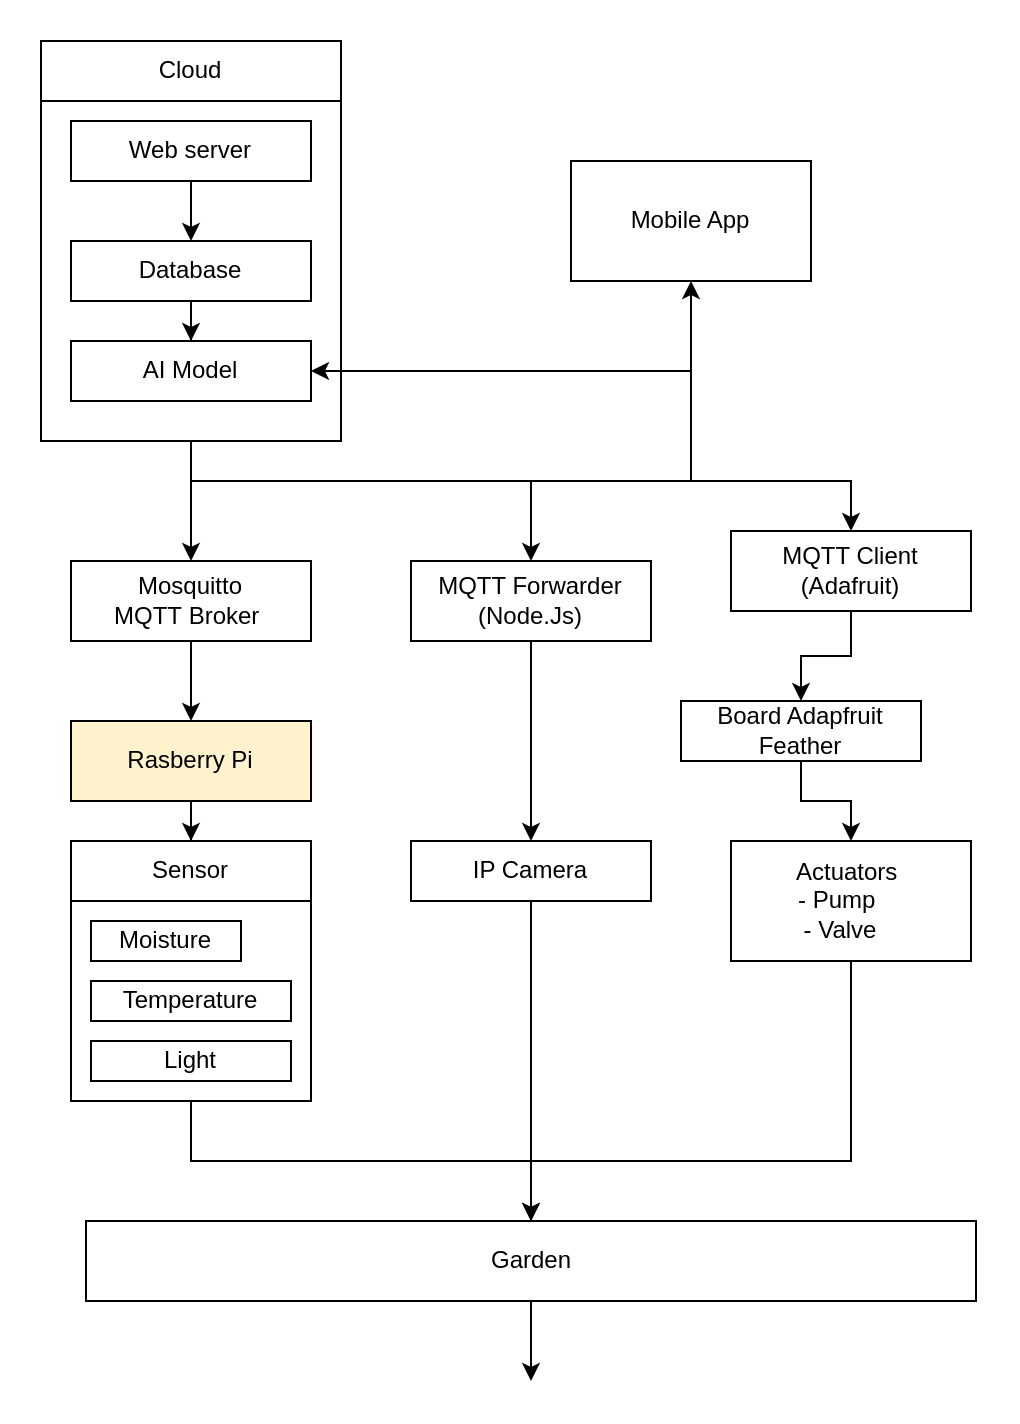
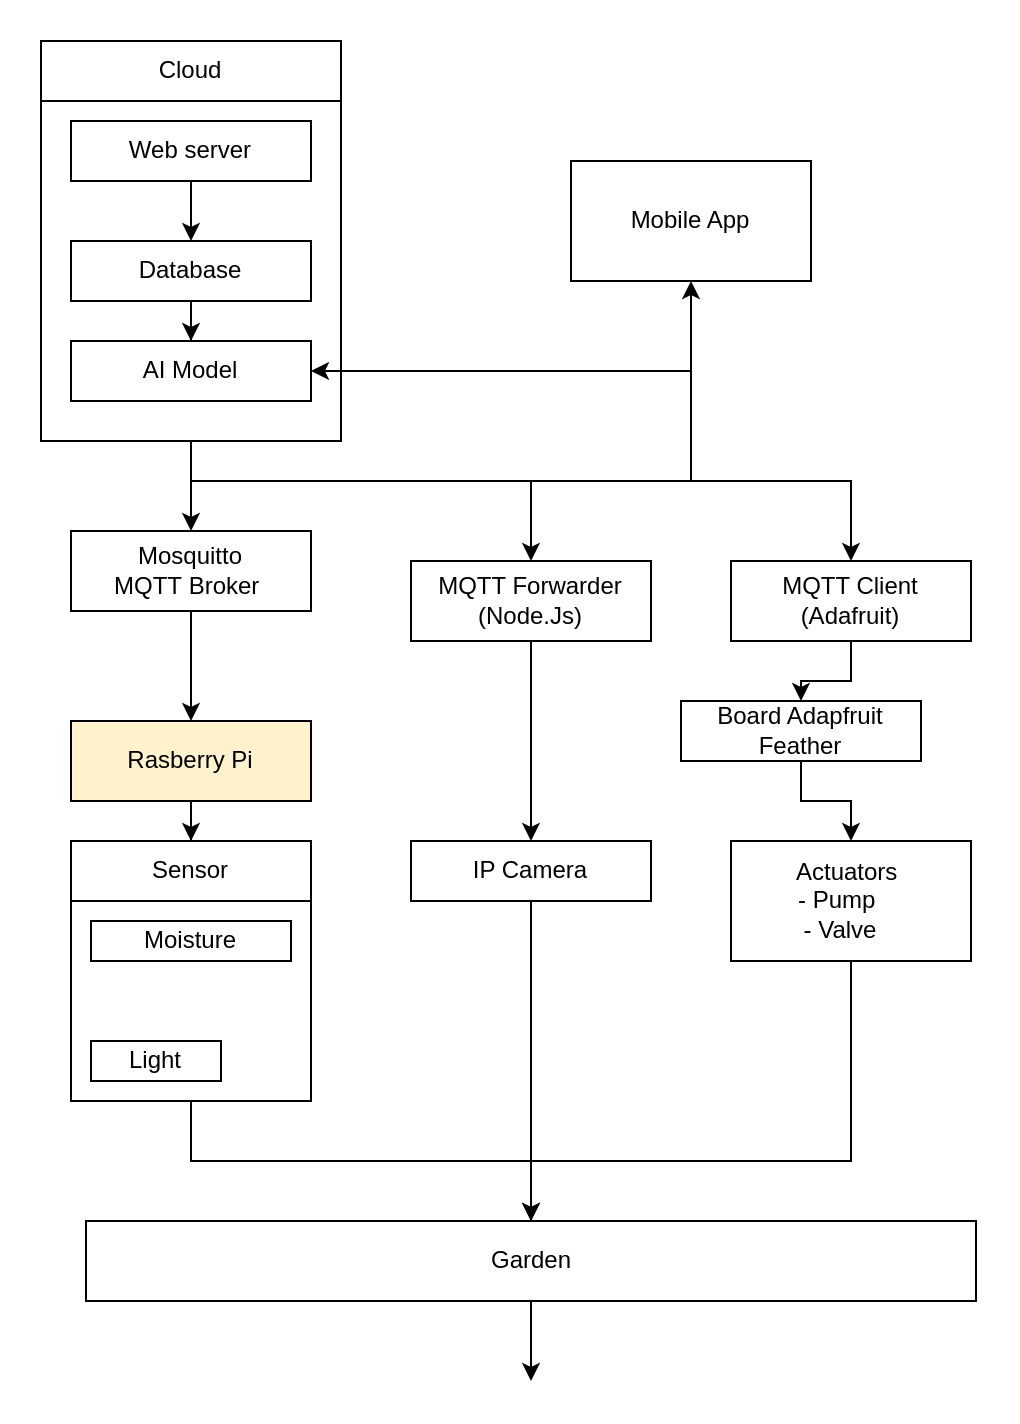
  <mxCell id="0" />
  <mxCell id="1" parent="0" />
  <mxCell id="2" style="edgeStyle=orthogonalEdgeStyle;rounded=0;orthogonalLoop=1;jettySize=auto;html=1;" edge="1" parent="1" source="3" target="5"><mxGeometry relative="1" as="geometry" /></mxCell>
  <mxCell id="3" value="Web server" style="rounded=0;whiteSpace=wrap;html=1;" vertex="1" parent="1"><mxGeometry x="35" y="60" width="120" height="30" as="geometry" /></mxCell>
  <mxCell id="4" style="edgeStyle=orthogonalEdgeStyle;rounded=0;orthogonalLoop=1;jettySize=auto;html=1;" edge="1" parent="1" source="5" target="6"><mxGeometry relative="1" as="geometry" /></mxCell>
  <mxCell id="5" value="Database" style="rounded=0;whiteSpace=wrap;html=1;" vertex="1" parent="1"><mxGeometry x="35" y="120" width="120" height="30" as="geometry" /></mxCell>
  <mxCell id="6" value="AI Model" style="rounded=0;whiteSpace=wrap;html=1;" vertex="1" parent="1"><mxGeometry x="35" y="170" width="120" height="30" as="geometry" /></mxCell>
  <mxCell id="7" value="Mobile App" style="rounded=0;whiteSpace=wrap;html=1;" vertex="1" parent="1"><mxGeometry x="285" y="80" width="120" height="60" as="geometry" /></mxCell>
  <mxCell id="8" style="edgeStyle=orthogonalEdgeStyle;rounded=0;orthogonalLoop=1;jettySize=auto;html=1;" edge="1" parent="1" source="11" target="13"><mxGeometry relative="1" as="geometry" /></mxCell>
  <mxCell id="9" style="edgeStyle=orthogonalEdgeStyle;rounded=0;orthogonalLoop=1;jettySize=auto;html=1;" edge="1" parent="1" source="11" target="15"><mxGeometry relative="1" as="geometry"><Array as="points"><mxPoint x="95" y="240" /><mxPoint x="265" y="240" /></Array></mxGeometry></mxCell>
  <mxCell id="10" style="edgeStyle=orthogonalEdgeStyle;rounded=0;orthogonalLoop=1;jettySize=auto;html=1;entryX=0.5;entryY=0;entryDx=0;entryDy=0;" edge="1" parent="1" source="11" target="17"><mxGeometry relative="1" as="geometry"><Array as="points"><mxPoint x="95" y="240" /><mxPoint x="425" y="240" /></Array></mxGeometry></mxCell>
  <mxCell id="11" value="Cloud" style="swimlane;fontStyle=0;childLayout=stackLayout;horizontal=1;startSize=30;horizontalStack=0;resizeParent=1;resizeParentMax=0;resizeLast=0;collapsible=1;marginBottom=0;whiteSpace=wrap;html=1;" vertex="1" parent="1"><mxGeometry x="20" y="20" width="150" height="200" as="geometry" /></mxCell>
  <mxCell id="12" style="edgeStyle=orthogonalEdgeStyle;rounded=0;orthogonalLoop=1;jettySize=auto;html=1;entryX=0.5;entryY=0;entryDx=0;entryDy=0;" edge="1" parent="1" source="13"><mxGeometry relative="1" as="geometry"><mxPoint x="95" y="360" as="targetPoint" /></mxGeometry></mxCell>
- <mxCell id="13" value="&lt;div&gt;Mosquitto&lt;/div&gt;&lt;div&gt;&amp;nbsp;MQTT&amp;nbsp;&lt;span style=&quot;background-color: initial;&quot;&gt;Broker&amp;nbsp;&amp;nbsp;&lt;/span&gt;&lt;/div&gt;" style="rounded=0;whiteSpace=wrap;html=1;" vertex="1" parent="1"><mxGeometry x="35" y="280" width="120" height="40" as="geometry" /></mxCell>
+ <mxCell id="13" value="&lt;div&gt;Mosquitto&lt;/div&gt;&lt;div&gt;&amp;nbsp;MQTT&amp;nbsp;&lt;span style=&quot;background-color: initial;&quot;&gt;Broker&amp;nbsp;&amp;nbsp;&lt;/span&gt;&lt;/div&gt;" style="rounded=0;whiteSpace=wrap;html=1;" vertex="1" parent="1"><mxGeometry x="35" y="265" width="120" height="40" as="geometry" /></mxCell>
  <mxCell id="14" style="edgeStyle=orthogonalEdgeStyle;rounded=0;orthogonalLoop=1;jettySize=auto;html=1;entryX=0.5;entryY=0;entryDx=0;entryDy=0;" edge="1" parent="1" source="15" target="19"><mxGeometry relative="1" as="geometry" /></mxCell>
  <mxCell id="15" value="&lt;div&gt;MQTT Forwarder (Node.Js)&lt;/div&gt;" style="rounded=0;whiteSpace=wrap;html=1;" vertex="1" parent="1"><mxGeometry x="205" y="280" width="120" height="40" as="geometry" /></mxCell>
  <mxCell id="16" style="edgeStyle=orthogonalEdgeStyle;rounded=0;orthogonalLoop=1;jettySize=auto;html=1;entryX=0.5;entryY=0;entryDx=0;entryDy=0;" edge="1" parent="1" source="17" target="21"><mxGeometry relative="1" as="geometry" /></mxCell>
- <mxCell id="17" value="&lt;div&gt;MQTT Client (Adafruit)&lt;/div&gt;" style="rounded=0;whiteSpace=wrap;html=1;" vertex="1" parent="1"><mxGeometry x="365" y="265" width="120" height="40" as="geometry" /></mxCell>
+ <mxCell id="17" value="&lt;div&gt;MQTT Client (Adafruit)&lt;/div&gt;" style="rounded=0;whiteSpace=wrap;html=1;" vertex="1" parent="1"><mxGeometry x="365" y="280" width="120" height="40" as="geometry" /></mxCell>
  <mxCell id="18" style="edgeStyle=orthogonalEdgeStyle;rounded=0;orthogonalLoop=1;jettySize=auto;html=1;" edge="1" parent="1" source="19"><mxGeometry relative="1" as="geometry"><mxPoint x="265" y="690" as="targetPoint" /></mxGeometry></mxCell>
  <mxCell id="19" value="&lt;div&gt;IP Camera&lt;/div&gt;" style="rounded=0;whiteSpace=wrap;html=1;" vertex="1" parent="1"><mxGeometry x="205" y="420" width="120" height="30" as="geometry" /></mxCell>
  <mxCell id="20" style="edgeStyle=orthogonalEdgeStyle;rounded=0;orthogonalLoop=1;jettySize=auto;html=1;" edge="1" parent="1" source="21" target="25"><mxGeometry relative="1" as="geometry" /></mxCell>
  <mxCell id="21" value="&lt;div&gt;Board Adapfruit Feather&lt;/div&gt;" style="rounded=0;whiteSpace=wrap;html=1;" vertex="1" parent="1"><mxGeometry x="340" y="350" width="120" height="30" as="geometry" /></mxCell>
  <mxCell id="22" style="edgeStyle=orthogonalEdgeStyle;rounded=0;orthogonalLoop=1;jettySize=auto;html=1;entryX=0.5;entryY=0;entryDx=0;entryDy=0;" edge="1" parent="1" source="23" target="30"><mxGeometry relative="1" as="geometry" /></mxCell>
  <mxCell id="23" value="&lt;div&gt;Rasberry Pi&lt;/div&gt;" style="rounded=0;whiteSpace=wrap;html=1;fillColor=#fff2cc;" vertex="1" parent="1"><mxGeometry x="35" y="360" width="120" height="40" as="geometry" /></mxCell>
  <mxCell id="24" style="edgeStyle=orthogonalEdgeStyle;rounded=0;orthogonalLoop=1;jettySize=auto;html=1;" edge="1" parent="1" source="25" target="31"><mxGeometry relative="1" as="geometry"><Array as="points"><mxPoint x="425" y="580" /><mxPoint x="265" y="580" /></Array></mxGeometry></mxCell>
  <mxCell id="25" value="&lt;div&gt;Actuators&amp;nbsp;&lt;/div&gt;&lt;div&gt;- Pump&amp;nbsp; &amp;nbsp;&amp;nbsp;&lt;/div&gt;&lt;div&gt;- Valve&amp;nbsp; &amp;nbsp;&lt;/div&gt;" style="rounded=0;whiteSpace=wrap;html=1;" vertex="1" parent="1"><mxGeometry x="365" y="420" width="120" height="60" as="geometry" /></mxCell>
- <mxCell id="26" value="&lt;div&gt;Moisture&lt;/div&gt;" style="rounded=0;whiteSpace=wrap;html=1;" vertex="1" parent="1"><mxGeometry x="45" y="460" width="75" height="20" as="geometry" /></mxCell>
- <mxCell id="27" value="&lt;div&gt;Temperature&lt;/div&gt;" style="rounded=0;whiteSpace=wrap;html=1;" vertex="1" parent="1"><mxGeometry x="45" y="490" width="100" height="20" as="geometry" /></mxCell>
- <mxCell id="28" value="&lt;div&gt;Light&lt;/div&gt;" style="rounded=0;whiteSpace=wrap;html=1;" vertex="1" parent="1"><mxGeometry x="45" y="520" width="100" height="20" as="geometry" /></mxCell>
+ <mxCell id="26" value="&lt;div&gt;Moisture&lt;/div&gt;" style="rounded=0;whiteSpace=wrap;html=1;" vertex="1" parent="1"><mxGeometry x="45" y="460" width="100" height="20" as="geometry" /></mxCell>
+ <mxCell id="28" value="&lt;div&gt;Light&lt;/div&gt;" style="rounded=0;whiteSpace=wrap;html=1;" vertex="1" parent="1"><mxGeometry x="45" y="520" width="65" height="20" as="geometry" /></mxCell>
  <mxCell id="29" style="edgeStyle=orthogonalEdgeStyle;rounded=0;orthogonalLoop=1;jettySize=auto;html=1;entryX=0.5;entryY=0;entryDx=0;entryDy=0;" edge="1" parent="1" source="30" target="31"><mxGeometry relative="1" as="geometry" /></mxCell>
  <mxCell id="30" value="Sensor" style="swimlane;fontStyle=0;childLayout=stackLayout;horizontal=1;startSize=30;horizontalStack=0;resizeParent=1;resizeParentMax=0;resizeLast=0;collapsible=1;marginBottom=0;whiteSpace=wrap;html=1;" vertex="1" parent="1"><mxGeometry x="35" y="420" width="120" height="130" as="geometry" /></mxCell>
  <mxCell id="31" value="&lt;div&gt;Garden&lt;/div&gt;" style="rounded=0;whiteSpace=wrap;html=1;" vertex="1" parent="1"><mxGeometry x="42.5" y="610" width="445" height="40" as="geometry" /></mxCell>
  <mxCell id="32" value="" style="endArrow=classic;html=1;rounded=0;entryX=0.5;entryY=1;entryDx=0;entryDy=0;" edge="1" parent="1" target="7"><mxGeometry width="50" height="50" relative="1" as="geometry"><mxPoint x="345" y="240" as="sourcePoint" /><mxPoint x="405" y="320" as="targetPoint" /></mxGeometry></mxCell>
  <mxCell id="33" value="" style="endArrow=classic;html=1;rounded=0;entryX=1;entryY=0.5;entryDx=0;entryDy=0;" edge="1" parent="1" target="6"><mxGeometry width="50" height="50" relative="1" as="geometry"><mxPoint x="345" y="185" as="sourcePoint" /><mxPoint x="285" y="170" as="targetPoint" /></mxGeometry></mxCell>
